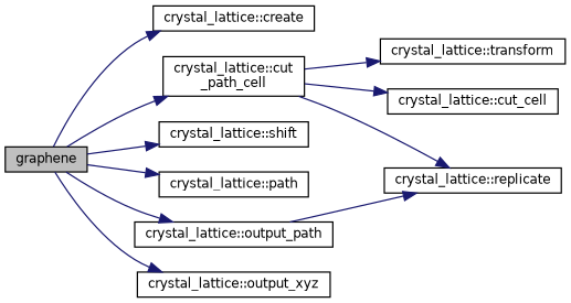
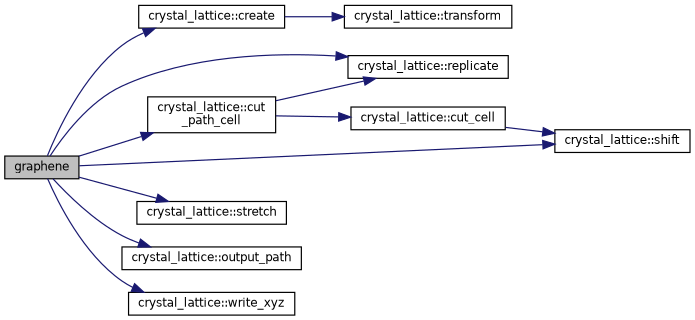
  digraph {
    rankdir=LR
    node [color=black fillcolor=white fontname=Helvetica fontsize=10 shape=record style=filled]
    edge [color=midnightblue fontname=Helvetica fontsize=10 labelfontname=Helvetica labelfontsize=10 style=solid]
    n1 [fillcolor=grey75 fontcolor=black height=0.2 label=graphene width=0.4]
    n2 [height=0.2 label="crystal_lattice::create" width=0.4]
    n3 [height=0.2 label="crystal_lattice::cut\l_path_cell" width=0.4]
    n4 [height=0.2 label="crystal_lattice::replicate" width=0.4]
    n5 [height=0.2 label="crystal_lattice::shift" width=0.4]
-   n6 [height=0.2 label="crystal_lattice::path" width=0.4]
+   n6 [height=0.2 label="crystal_lattice::stretch" width=0.4]
    n7 [height=0.2 label="crystal_lattice::output_path" width=0.4]
-   n8 [height=0.2 label="crystal_lattice::output_xyz" width=0.4]
+   n8 [height=0.2 label="crystal_lattice::write_xyz" width=0.4]
    n9 [height=0.2 label="crystal_lattice::transform" width=0.4]
    n10 [height=0.2 label="crystal_lattice::cut_cell" width=0.4]
    n1 -> n2
    n1 -> n3
-   n7 -> n4
+   n1 -> n4
    n1 -> n5
    n1 -> n6
    n1 -> n7
    n1 -> n8
    n3 -> n4
-   n3 -> n9
+   n2 -> n9
    n3 -> n10
+   n10 -> n5
  }
